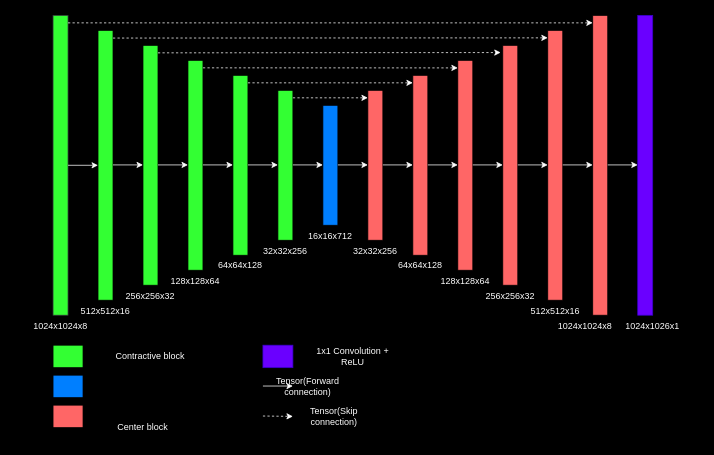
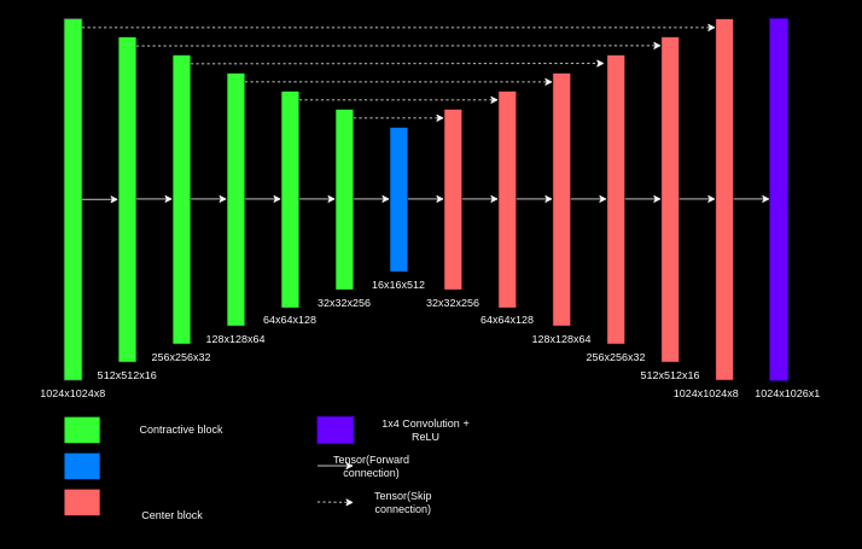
  <mxCell id="0" />
  <mxCell id="1" parent="0" />
  <mxCell id="2" value="" style="edgeStyle=orthogonalEdgeStyle;rounded=0;orthogonalLoop=1;jettySize=auto;html=1;" edge="1" parent="1" source="3" target="5"><mxGeometry relative="1" as="geometry" /></mxCell>
  <mxCell id="3" value="" style="rounded=0;whiteSpace=wrap;html=1;fillColor=#33FF33;strokeColor=#36393d;" vertex="1" parent="1"><mxGeometry x="70" y="20" width="20" height="400" as="geometry" /></mxCell>
  <mxCell id="4" value="" style="rounded=0;whiteSpace=wrap;html=1;fillColor=#33FF33;" vertex="1" parent="1"><mxGeometry x="130" y="40" width="20" height="360" as="geometry" /></mxCell>
  <mxCell id="5" value="" style="rounded=0;whiteSpace=wrap;html=1;fillColor=#33FF33;" vertex="1" parent="1"><mxGeometry x="190" y="60" width="20" height="320" as="geometry" /></mxCell>
  <mxCell id="6" value="" style="rounded=0;whiteSpace=wrap;html=1;fillColor=#33FF33;" vertex="1" parent="1"><mxGeometry x="250" y="80" width="20" height="280" as="geometry" /></mxCell>
  <mxCell id="7" value="" style="rounded=0;whiteSpace=wrap;html=1;fillColor=#33FF33;" vertex="1" parent="1"><mxGeometry x="310" y="100" width="20" height="240" as="geometry" /></mxCell>
  <mxCell id="8" value="" style="rounded=0;whiteSpace=wrap;html=1;fillColor=#33FF33;" vertex="1" parent="1"><mxGeometry x="370" y="120" width="20" height="200" as="geometry" /></mxCell>
  <mxCell id="9" value="" style="rounded=0;whiteSpace=wrap;html=1;fillColor=#007FFF;" vertex="1" parent="1"><mxGeometry x="430" y="140" width="20" height="160" as="geometry" /></mxCell>
  <mxCell id="10" value="" style="rounded=0;whiteSpace=wrap;html=1;fillColor=#FF6666;" vertex="1" parent="1"><mxGeometry x="490" y="120" width="20" height="200" as="geometry" /></mxCell>
  <mxCell id="11" value="" style="rounded=0;whiteSpace=wrap;html=1;fillColor=#FF6666;" vertex="1" parent="1"><mxGeometry x="550" y="100" width="20" height="240" as="geometry" /></mxCell>
  <mxCell id="12" value="" style="rounded=0;whiteSpace=wrap;html=1;fillColor=#FF6666;" vertex="1" parent="1"><mxGeometry x="610" y="80" width="20" height="280" as="geometry" /></mxCell>
  <mxCell id="13" value="" style="rounded=0;whiteSpace=wrap;html=1;fillColor=#FF6666;" vertex="1" parent="1"><mxGeometry x="730" y="40" width="20" height="360" as="geometry" /></mxCell>
  <mxCell id="14" value="" style="rounded=0;whiteSpace=wrap;html=1;fillColor=#FF6666;" vertex="1" parent="1"><mxGeometry x="670" y="60" width="20" height="320" as="geometry" /></mxCell>
  <mxCell id="15" value="" style="rounded=0;whiteSpace=wrap;html=1;fillColor=#FF6666;" vertex="1" parent="1"><mxGeometry x="790" y="20" width="20" height="400" as="geometry" /></mxCell>
  <mxCell id="16" value="" style="rounded=0;whiteSpace=wrap;html=1;fillColor=#6a00ff;strokeColor=#3700CC;fontColor=#ffffff;" vertex="1" parent="1"><mxGeometry x="850" y="20" width="20" height="400" as="geometry" /></mxCell>
  <mxCell id="17" value="" style="endArrow=classic;html=1;rounded=0;entryX=0;entryY=0.5;entryDx=0;entryDy=0;strokeColor=#FFFFFF;" edge="1" parent="1" target="4"><mxGeometry width="50" height="50" relative="1" as="geometry"><mxPoint x="90" y="220" as="sourcePoint" /><mxPoint x="140" y="170" as="targetPoint" /></mxGeometry></mxCell>
  <mxCell id="18" value="" style="endArrow=classic;html=1;rounded=0;entryX=0;entryY=0.5;entryDx=0;entryDy=0;strokeColor=#FFFFFF;" edge="1" parent="1"><mxGeometry width="50" height="50" relative="1" as="geometry"><mxPoint x="150" y="219.5" as="sourcePoint" /><mxPoint x="190" y="219.5" as="targetPoint" /></mxGeometry></mxCell>
  <mxCell id="19" value="" style="endArrow=classic;html=1;rounded=0;entryX=0;entryY=0.5;entryDx=0;entryDy=0;strokeColor=#FFFFFF;" edge="1" parent="1"><mxGeometry width="50" height="50" relative="1" as="geometry"><mxPoint x="210" y="219.5" as="sourcePoint" /><mxPoint x="250" y="219.5" as="targetPoint" /></mxGeometry></mxCell>
  <mxCell id="20" value="" style="endArrow=classic;html=1;rounded=0;entryX=0;entryY=0.5;entryDx=0;entryDy=0;strokeColor=#FFFFFF;" edge="1" parent="1"><mxGeometry width="50" height="50" relative="1" as="geometry"><mxPoint x="270" y="219.5" as="sourcePoint" /><mxPoint x="310" y="219.5" as="targetPoint" /></mxGeometry></mxCell>
  <mxCell id="21" value="" style="endArrow=classic;html=1;rounded=0;entryX=0;entryY=0.5;entryDx=0;entryDy=0;strokeColor=#FFFFFF;" edge="1" parent="1"><mxGeometry width="50" height="50" relative="1" as="geometry"><mxPoint x="330" y="219.5" as="sourcePoint" /><mxPoint x="370" y="219.5" as="targetPoint" /></mxGeometry></mxCell>
  <mxCell id="22" value="" style="endArrow=classic;html=1;rounded=0;entryX=0;entryY=0.5;entryDx=0;entryDy=0;strokeColor=#FFFFFF;" edge="1" parent="1"><mxGeometry width="50" height="50" relative="1" as="geometry"><mxPoint x="390" y="219.5" as="sourcePoint" /><mxPoint x="430" y="219.5" as="targetPoint" /></mxGeometry></mxCell>
  <mxCell id="23" value="" style="endArrow=classic;html=1;rounded=0;entryX=0;entryY=0.5;entryDx=0;entryDy=0;strokeColor=#FFFFFF;" edge="1" parent="1"><mxGeometry width="50" height="50" relative="1" as="geometry"><mxPoint x="450" y="219.5" as="sourcePoint" /><mxPoint x="490" y="219.5" as="targetPoint" /></mxGeometry></mxCell>
  <mxCell id="24" value="" style="endArrow=classic;html=1;rounded=0;entryX=0;entryY=0.5;entryDx=0;entryDy=0;strokeColor=#FFFFFF;" edge="1" parent="1"><mxGeometry width="50" height="50" relative="1" as="geometry"><mxPoint x="510" y="219.5" as="sourcePoint" /><mxPoint x="550" y="219.5" as="targetPoint" /></mxGeometry></mxCell>
  <mxCell id="25" value="" style="endArrow=classic;html=1;rounded=0;entryX=0;entryY=0.5;entryDx=0;entryDy=0;strokeColor=#FFFFFF;" edge="1" parent="1"><mxGeometry width="50" height="50" relative="1" as="geometry"><mxPoint x="570" y="219.5" as="sourcePoint" /><mxPoint x="610" y="219.5" as="targetPoint" /></mxGeometry></mxCell>
  <mxCell id="26" value="" style="endArrow=classic;html=1;rounded=0;entryX=0;entryY=0.5;entryDx=0;entryDy=0;strokeColor=#FFFFFF;" edge="1" parent="1"><mxGeometry width="50" height="50" relative="1" as="geometry"><mxPoint x="630" y="219.5" as="sourcePoint" /><mxPoint x="670" y="219.5" as="targetPoint" /></mxGeometry></mxCell>
  <mxCell id="27" value="" style="endArrow=classic;html=1;rounded=0;entryX=0;entryY=0.5;entryDx=0;entryDy=0;strokeColor=#FFFFFF;" edge="1" parent="1"><mxGeometry width="50" height="50" relative="1" as="geometry"><mxPoint x="690" y="219.5" as="sourcePoint" /><mxPoint x="730" y="219.5" as="targetPoint" /></mxGeometry></mxCell>
  <mxCell id="28" value="" style="endArrow=classic;html=1;rounded=0;entryX=0;entryY=0.5;entryDx=0;entryDy=0;strokeColor=#FFFFFF;" edge="1" parent="1"><mxGeometry width="50" height="50" relative="1" as="geometry"><mxPoint x="750" y="219.5" as="sourcePoint" /><mxPoint x="790" y="219.5" as="targetPoint" /></mxGeometry></mxCell>
  <mxCell id="29" value="" style="endArrow=classic;html=1;rounded=0;entryX=0;entryY=0.5;entryDx=0;entryDy=0;strokeColor=#FFFFFF;" edge="1" parent="1"><mxGeometry width="50" height="50" relative="1" as="geometry"><mxPoint x="810" y="219.5" as="sourcePoint" /><mxPoint x="850" y="219.5" as="targetPoint" /></mxGeometry></mxCell>
  <mxCell id="30" value="" style="endArrow=classic;html=1;rounded=0;strokeColor=#FFFFFF;dashed=1;" edge="1" parent="1"><mxGeometry width="50" height="50" relative="1" as="geometry"><mxPoint x="390" y="130" as="sourcePoint" /><mxPoint x="490" y="130" as="targetPoint" /></mxGeometry></mxCell>
  <mxCell id="31" value="" style="endArrow=classic;html=1;rounded=0;strokeColor=#FFFFFF;dashed=1;" edge="1" parent="1"><mxGeometry width="50" height="50" relative="1" as="geometry"><mxPoint x="330" y="110" as="sourcePoint" /><mxPoint x="550" y="110" as="targetPoint" /></mxGeometry></mxCell>
  <mxCell id="32" value="" style="endArrow=classic;html=1;rounded=0;strokeColor=#FFFFFF;dashed=1;entryX=0;entryY=0.036;entryDx=0;entryDy=0;entryPerimeter=0;" edge="1" parent="1" target="12"><mxGeometry width="50" height="50" relative="1" as="geometry"><mxPoint x="270" y="90" as="sourcePoint" /><mxPoint x="370" y="90" as="targetPoint" /></mxGeometry></mxCell>
  <mxCell id="33" value="" style="endArrow=classic;html=1;rounded=0;strokeColor=#FFFFFF;dashed=1;entryX=-0.14;entryY=0.03;entryDx=0;entryDy=0;entryPerimeter=0;" edge="1" parent="1" target="14"><mxGeometry width="50" height="50" relative="1" as="geometry"><mxPoint x="210" y="70" as="sourcePoint" /><mxPoint x="310" y="70" as="targetPoint" /></mxGeometry></mxCell>
  <mxCell id="34" value="" style="endArrow=classic;html=1;rounded=0;strokeColor=#FFFFFF;dashed=1;" edge="1" parent="1"><mxGeometry width="50" height="50" relative="1" as="geometry"><mxPoint x="150" y="50.28" as="sourcePoint" /><mxPoint x="730" y="50" as="targetPoint" /></mxGeometry></mxCell>
  <mxCell id="35" value="" style="endArrow=classic;html=1;rounded=0;strokeColor=#FFFFFF;dashed=1;" edge="1" parent="1"><mxGeometry width="50" height="50" relative="1" as="geometry"><mxPoint x="90" y="30" as="sourcePoint" /><mxPoint x="790" y="30" as="targetPoint" /></mxGeometry></mxCell>
  <mxCell id="36" value="" style="rounded=0;whiteSpace=wrap;html=1;fillColor=#33FF33;" vertex="1" parent="1"><mxGeometry x="70" y="460" width="40" height="30" as="geometry" /></mxCell>
  <mxCell id="37" value="" style="rounded=0;whiteSpace=wrap;html=1;fillColor=#007FFF;" vertex="1" parent="1"><mxGeometry x="70" y="500" width="40" height="30" as="geometry" /></mxCell>
  <mxCell id="38" value="" style="rounded=0;whiteSpace=wrap;html=1;fillColor=#FF6666;" vertex="1" parent="1"><mxGeometry x="70" y="540" width="40" height="30" as="geometry" /></mxCell>
  <mxCell id="39" value="" style="rounded=0;whiteSpace=wrap;html=1;fillColor=#6a00ff;fontColor=#ffffff;strokeColor=#3700CC;" vertex="1" parent="1"><mxGeometry x="350" y="460" width="40" height="30" as="geometry" /></mxCell>
  <mxCell id="40" value="" style="endArrow=classic;html=1;rounded=0;entryX=0;entryY=0.5;entryDx=0;entryDy=0;strokeColor=#FFFFFF;" edge="1" parent="1"><mxGeometry width="50" height="50" relative="1" as="geometry"><mxPoint x="350" y="514.5" as="sourcePoint" /><mxPoint x="390" y="514.5" as="targetPoint" /></mxGeometry></mxCell>
  <mxCell id="41" value="" style="endArrow=classic;html=1;rounded=0;strokeColor=#FFFFFF;dashed=1;" edge="1" parent="1"><mxGeometry width="50" height="50" relative="1" as="geometry"><mxPoint x="350" y="554.5" as="sourcePoint" /><mxPoint x="390" y="555" as="targetPoint" /></mxGeometry></mxCell>
- <mxCell id="42" value="Text" style="text;strokeColor=none;align=center;fillColor=none;html=1;verticalAlign=middle;whiteSpace=wrap;rounded=0;" vertex="1" parent="1"><mxGeometry x="440" y="300" width="60" height="30" as="geometry" /></mxCell>
+ <mxCell id="42" value="Skip" style="text;strokeColor=none;align=center;fillColor=none;html=1;verticalAlign=middle;whiteSpace=wrap;rounded=0;" vertex="1" parent="1"><mxGeometry x="440" y="300" width="60" height="30" as="geometry" /></mxCell>
  <mxCell id="43" value="&lt;font color=&quot;#ffffff&quot;&gt;Contractive block&lt;/font&gt;" style="text;strokeColor=none;align=center;fillColor=none;html=1;verticalAlign=middle;whiteSpace=wrap;rounded=0;" vertex="1" parent="1"><mxGeometry x="140" y="460" width="120" height="30" as="geometry" /></mxCell>
  <mxCell id="44" value="&lt;font color=&quot;#ffffff&quot;&gt;Center block&lt;/font&gt;" style="text;strokeColor=none;align=center;fillColor=none;html=1;verticalAlign=middle;whiteSpace=wrap;rounded=0;" vertex="1" parent="1"><mxGeometry x="130" y="555" width="120" height="30" as="geometry" /></mxCell>
- <mxCell id="45" value="&lt;font color=&quot;#ffffff&quot;&gt;1x1 Convolution + ReLU&lt;/font&gt;" style="text;strokeColor=none;align=center;fillColor=none;html=1;verticalAlign=middle;whiteSpace=wrap;rounded=0;" vertex="1" parent="1"><mxGeometry x="410" y="460" width="120" height="30" as="geometry" /></mxCell>
+ <mxCell id="45" value="&lt;font color=&quot;#ffffff&quot;&gt;1x4 Convolution + ReLU&lt;/font&gt;" style="text;strokeColor=none;align=center;fillColor=none;html=1;verticalAlign=middle;whiteSpace=wrap;rounded=0;" vertex="1" parent="1"><mxGeometry x="410" y="460" width="120" height="30" as="geometry" /></mxCell>
  <mxCell id="46" value="&lt;font color=&quot;#ffffff&quot;&gt;Tensor(Forward connection)&lt;/font&gt;" style="text;strokeColor=none;align=center;fillColor=none;html=1;verticalAlign=middle;whiteSpace=wrap;rounded=0;" vertex="1" parent="1"><mxGeometry x="350" y="500" width="120" height="30" as="geometry" /></mxCell>
  <mxCell id="47" value="&lt;font color=&quot;#ffffff&quot;&gt;Tensor(Skip connection)&lt;/font&gt;" style="text;strokeColor=none;align=center;fillColor=none;html=1;verticalAlign=middle;whiteSpace=wrap;rounded=0;" vertex="1" parent="1"><mxGeometry x="385" y="540" width="120" height="30" as="geometry" /></mxCell>
  <mxCell id="48" value="&lt;font color=&quot;#ffffff&quot;&gt;1024x1024x8&lt;/font&gt;" style="text;strokeColor=none;align=center;fillColor=none;html=1;verticalAlign=middle;whiteSpace=wrap;rounded=0;" vertex="1" parent="1"><mxGeometry x="20" y="420" width="120" height="30" as="geometry" /></mxCell>
  <mxCell id="49" value="&lt;font color=&quot;#ffffff&quot;&gt;512x512x16&lt;/font&gt;" style="text;strokeColor=none;align=center;fillColor=none;html=1;verticalAlign=middle;whiteSpace=wrap;rounded=0;" vertex="1" parent="1"><mxGeometry x="80" y="400" width="120" height="30" as="geometry" /></mxCell>
  <mxCell id="50" value="&lt;font color=&quot;#ffffff&quot;&gt;256x256x32&lt;/font&gt;" style="text;strokeColor=none;align=center;fillColor=none;html=1;verticalAlign=middle;whiteSpace=wrap;rounded=0;" vertex="1" parent="1"><mxGeometry x="140" y="380" width="120" height="30" as="geometry" /></mxCell>
  <mxCell id="51" value="&lt;font color=&quot;#ffffff&quot;&gt;128x128x64&lt;/font&gt;" style="text;strokeColor=none;align=center;fillColor=none;html=1;verticalAlign=middle;whiteSpace=wrap;rounded=0;" vertex="1" parent="1"><mxGeometry x="200" y="360" width="120" height="30" as="geometry" /></mxCell>
  <mxCell id="52" value="&lt;font color=&quot;#ffffff&quot;&gt;64x64x128&lt;/font&gt;" style="text;strokeColor=none;align=center;fillColor=none;html=1;verticalAlign=middle;whiteSpace=wrap;rounded=0;" vertex="1" parent="1"><mxGeometry x="260" y="338.5" width="120" height="30" as="geometry" /></mxCell>
  <mxCell id="53" value="&lt;font color=&quot;#ffffff&quot;&gt;32x32x256&lt;/font&gt;" style="text;strokeColor=none;align=center;fillColor=none;html=1;verticalAlign=middle;whiteSpace=wrap;rounded=0;" vertex="1" parent="1"><mxGeometry x="320" y="320" width="120" height="30" as="geometry" /></mxCell>
- <mxCell id="54" value="&lt;font color=&quot;#ffffff&quot;&gt;16x16x712&lt;/font&gt;" style="text;strokeColor=none;align=center;fillColor=none;html=1;verticalAlign=middle;whiteSpace=wrap;rounded=0;" vertex="1" parent="1"><mxGeometry x="380" y="300" width="120" height="30" as="geometry" /></mxCell>
+ <mxCell id="54" value="&lt;font color=&quot;#ffffff&quot;&gt;16x16x512&lt;/font&gt;" style="text;strokeColor=none;align=center;fillColor=none;html=1;verticalAlign=middle;whiteSpace=wrap;rounded=0;" vertex="1" parent="1"><mxGeometry x="380" y="300" width="120" height="30" as="geometry" /></mxCell>
  <mxCell id="55" value="&lt;font color=&quot;#ffffff&quot;&gt;32x32x256&lt;/font&gt;" style="text;strokeColor=none;align=center;fillColor=none;html=1;verticalAlign=middle;whiteSpace=wrap;rounded=0;" vertex="1" parent="1"><mxGeometry x="440" y="320" width="120" height="30" as="geometry" /></mxCell>
  <mxCell id="56" value="&lt;font color=&quot;#ffffff&quot;&gt;64x64x128&lt;/font&gt;" style="text;strokeColor=none;align=center;fillColor=none;html=1;verticalAlign=middle;whiteSpace=wrap;rounded=0;" vertex="1" parent="1"><mxGeometry x="500" y="339" width="120" height="30" as="geometry" /></mxCell>
  <mxCell id="57" value="&lt;font color=&quot;#ffffff&quot;&gt;128x128x64&lt;/font&gt;" style="text;strokeColor=none;align=center;fillColor=none;html=1;verticalAlign=middle;whiteSpace=wrap;rounded=0;" vertex="1" parent="1"><mxGeometry x="560" y="360" width="120" height="30" as="geometry" /></mxCell>
  <mxCell id="58" value="&lt;font color=&quot;#ffffff&quot;&gt;256x256x32&lt;/font&gt;" style="text;strokeColor=none;align=center;fillColor=none;html=1;verticalAlign=middle;whiteSpace=wrap;rounded=0;" vertex="1" parent="1"><mxGeometry x="620" y="380" width="120" height="30" as="geometry" /></mxCell>
  <mxCell id="59" value="&lt;font color=&quot;#ffffff&quot;&gt;512x512x16&lt;/font&gt;" style="text;strokeColor=none;align=center;fillColor=none;html=1;verticalAlign=middle;whiteSpace=wrap;rounded=0;" vertex="1" parent="1"><mxGeometry x="680" y="400" width="120" height="30" as="geometry" /></mxCell>
  <mxCell id="60" value="&lt;font color=&quot;#ffffff&quot;&gt;1024x1024x8&lt;/font&gt;" style="text;strokeColor=none;align=center;fillColor=none;html=1;verticalAlign=middle;whiteSpace=wrap;rounded=0;" vertex="1" parent="1"><mxGeometry x="720" y="420" width="120" height="30" as="geometry" /></mxCell>
  <mxCell id="61" value="&lt;font color=&quot;#ffffff&quot;&gt;1024x1026x1&lt;/font&gt;" style="text;strokeColor=none;align=center;fillColor=none;html=1;verticalAlign=middle;whiteSpace=wrap;rounded=0;" vertex="1" parent="1"><mxGeometry x="810" y="420" width="120" height="30" as="geometry" /></mxCell>
